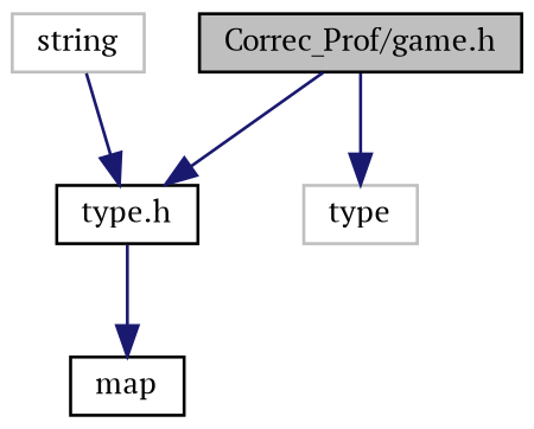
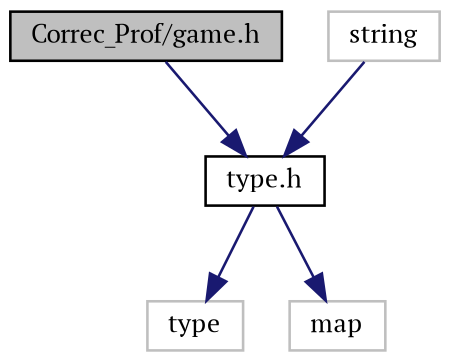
  digraph {
    fontname="PT Serif"
    node [color=grey75 fillcolor=white fontname="PT Serif" fontsize=10 shape=record style=filled]
    edge [color=midnightblue fontname="PT Serif" fontsize=10 labelfontname=Helvetica labelfontsize=10 style=solid]
    n1 [color=black fillcolor=grey75 fontcolor=black height=0.2 label="Correc_Prof/game.h" width=0.4]
    n2 [color=black height=0.2 label="type.h" width=0.4]
    n3 [height=0.2 label=type width=0.4]
-   n4 [color=black height=0.2 label=map width=0.4]
+   n4 [height=0.2 label=map width=0.4]
    n5 [height=0.2 label=string width=0.4]
    n1 -> n2
-   n1 -> n3
+   n2 -> n3
    n2 -> n4
    n5 -> n2
  }
